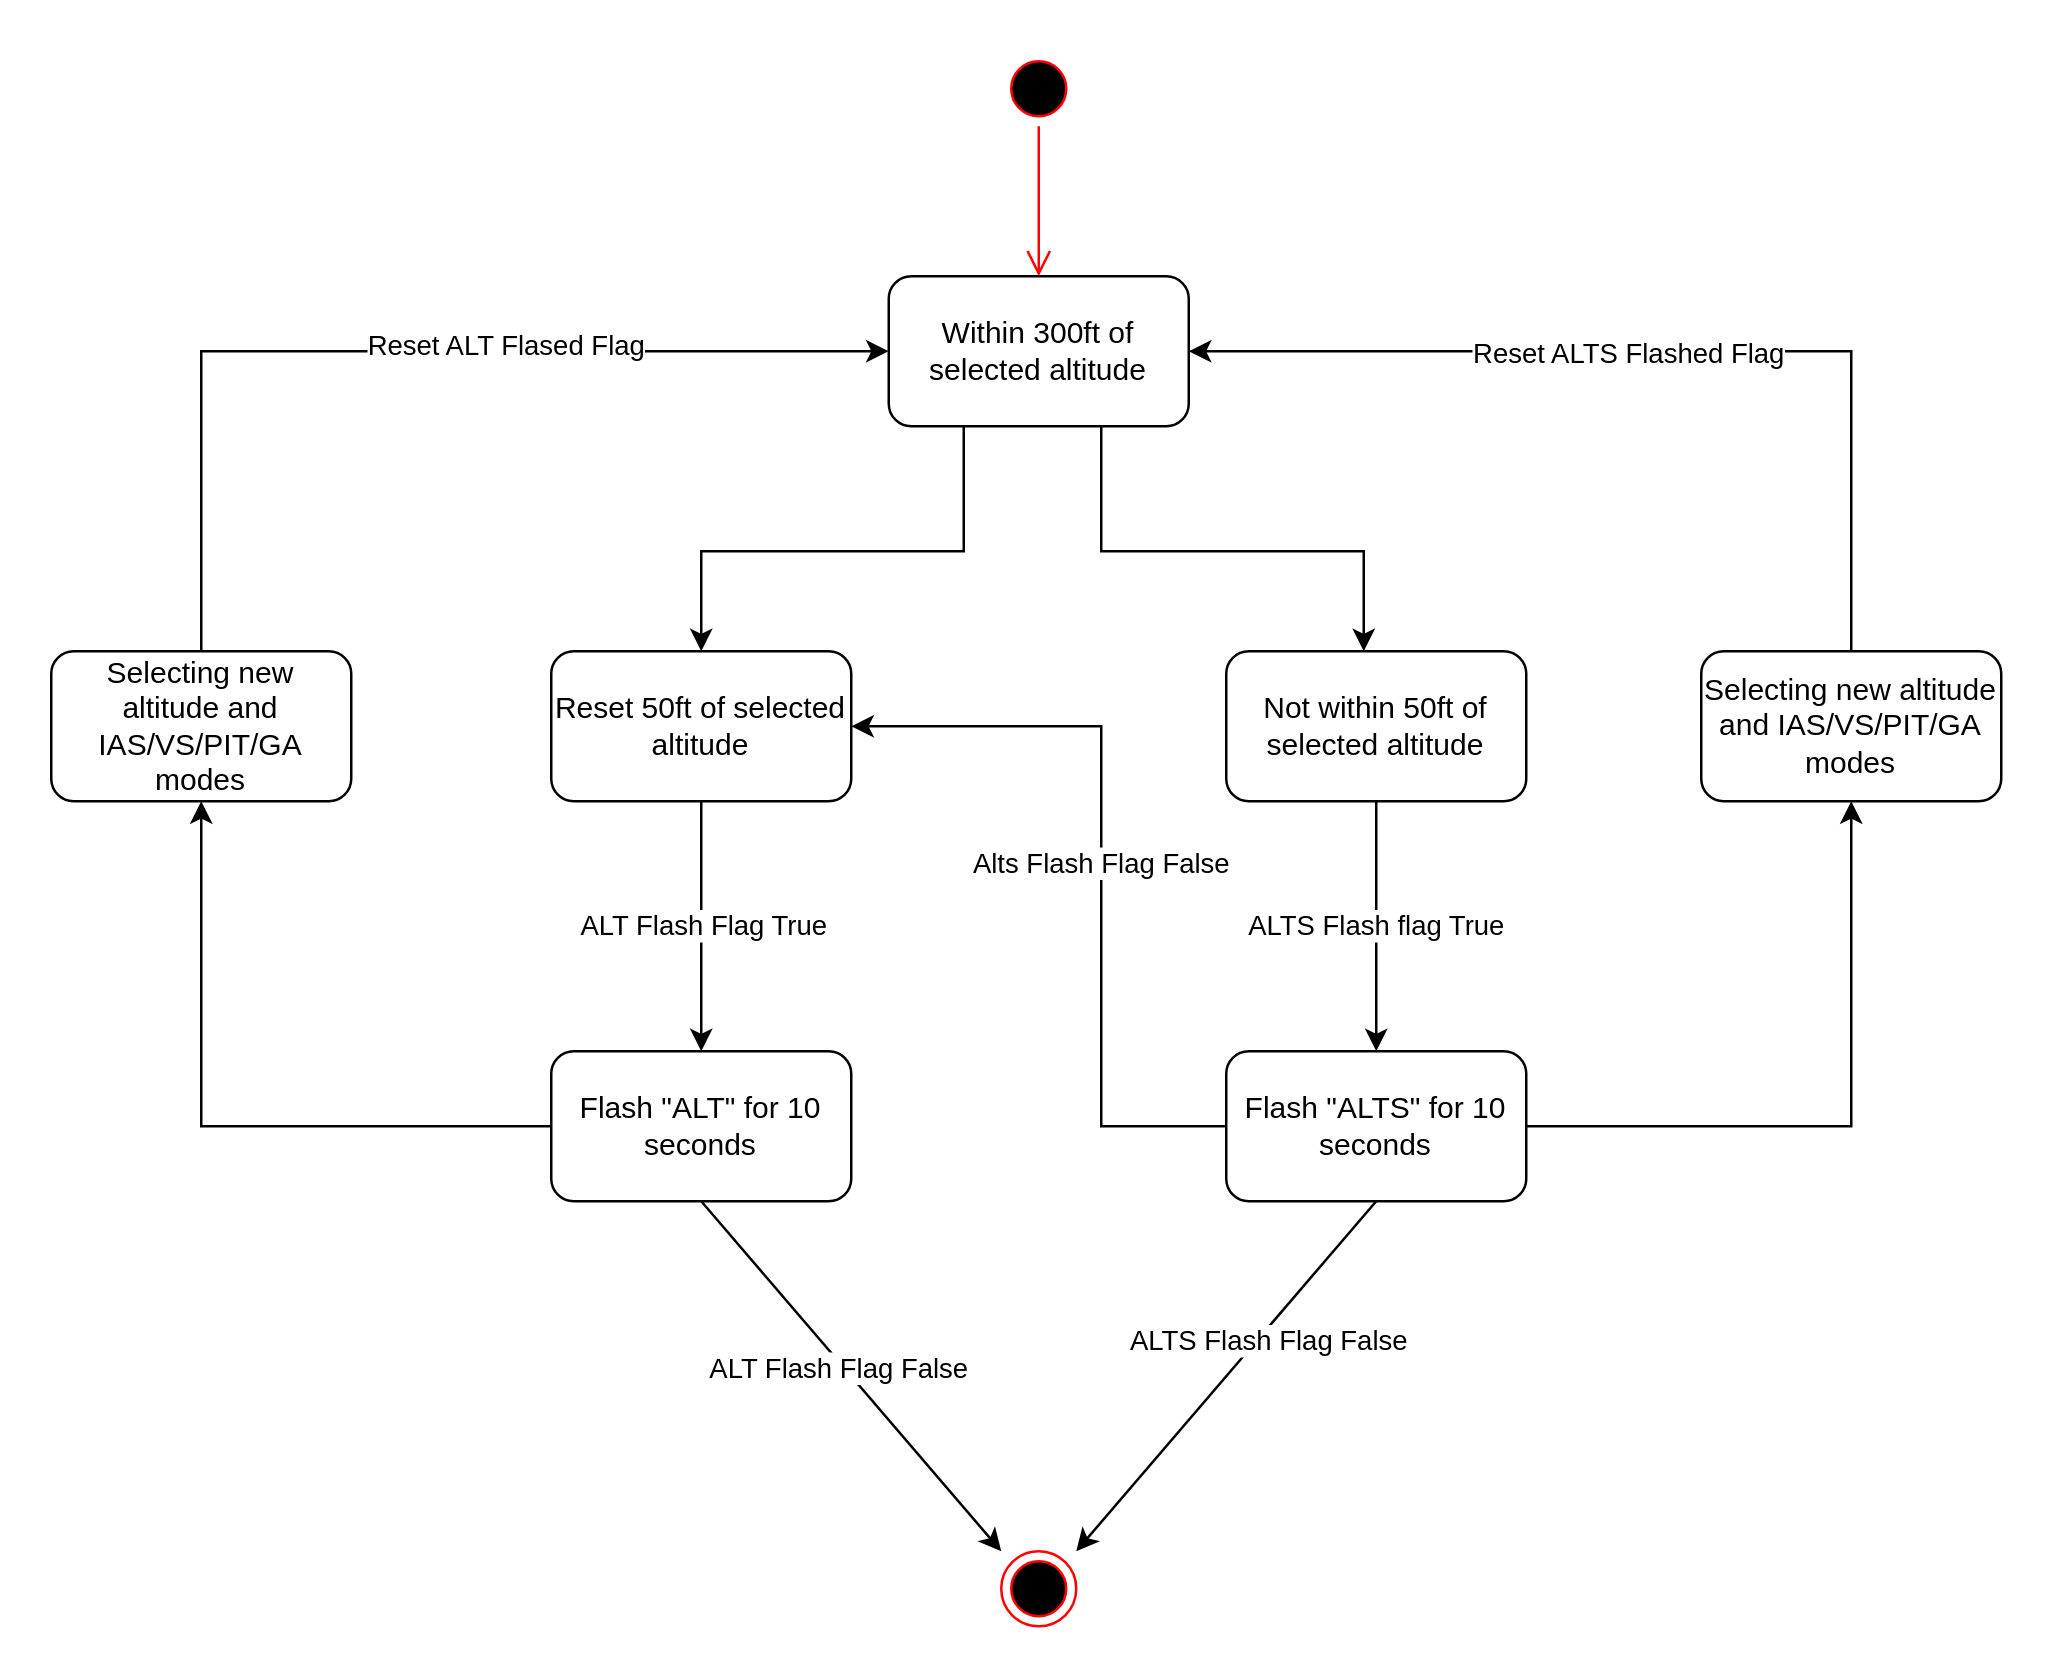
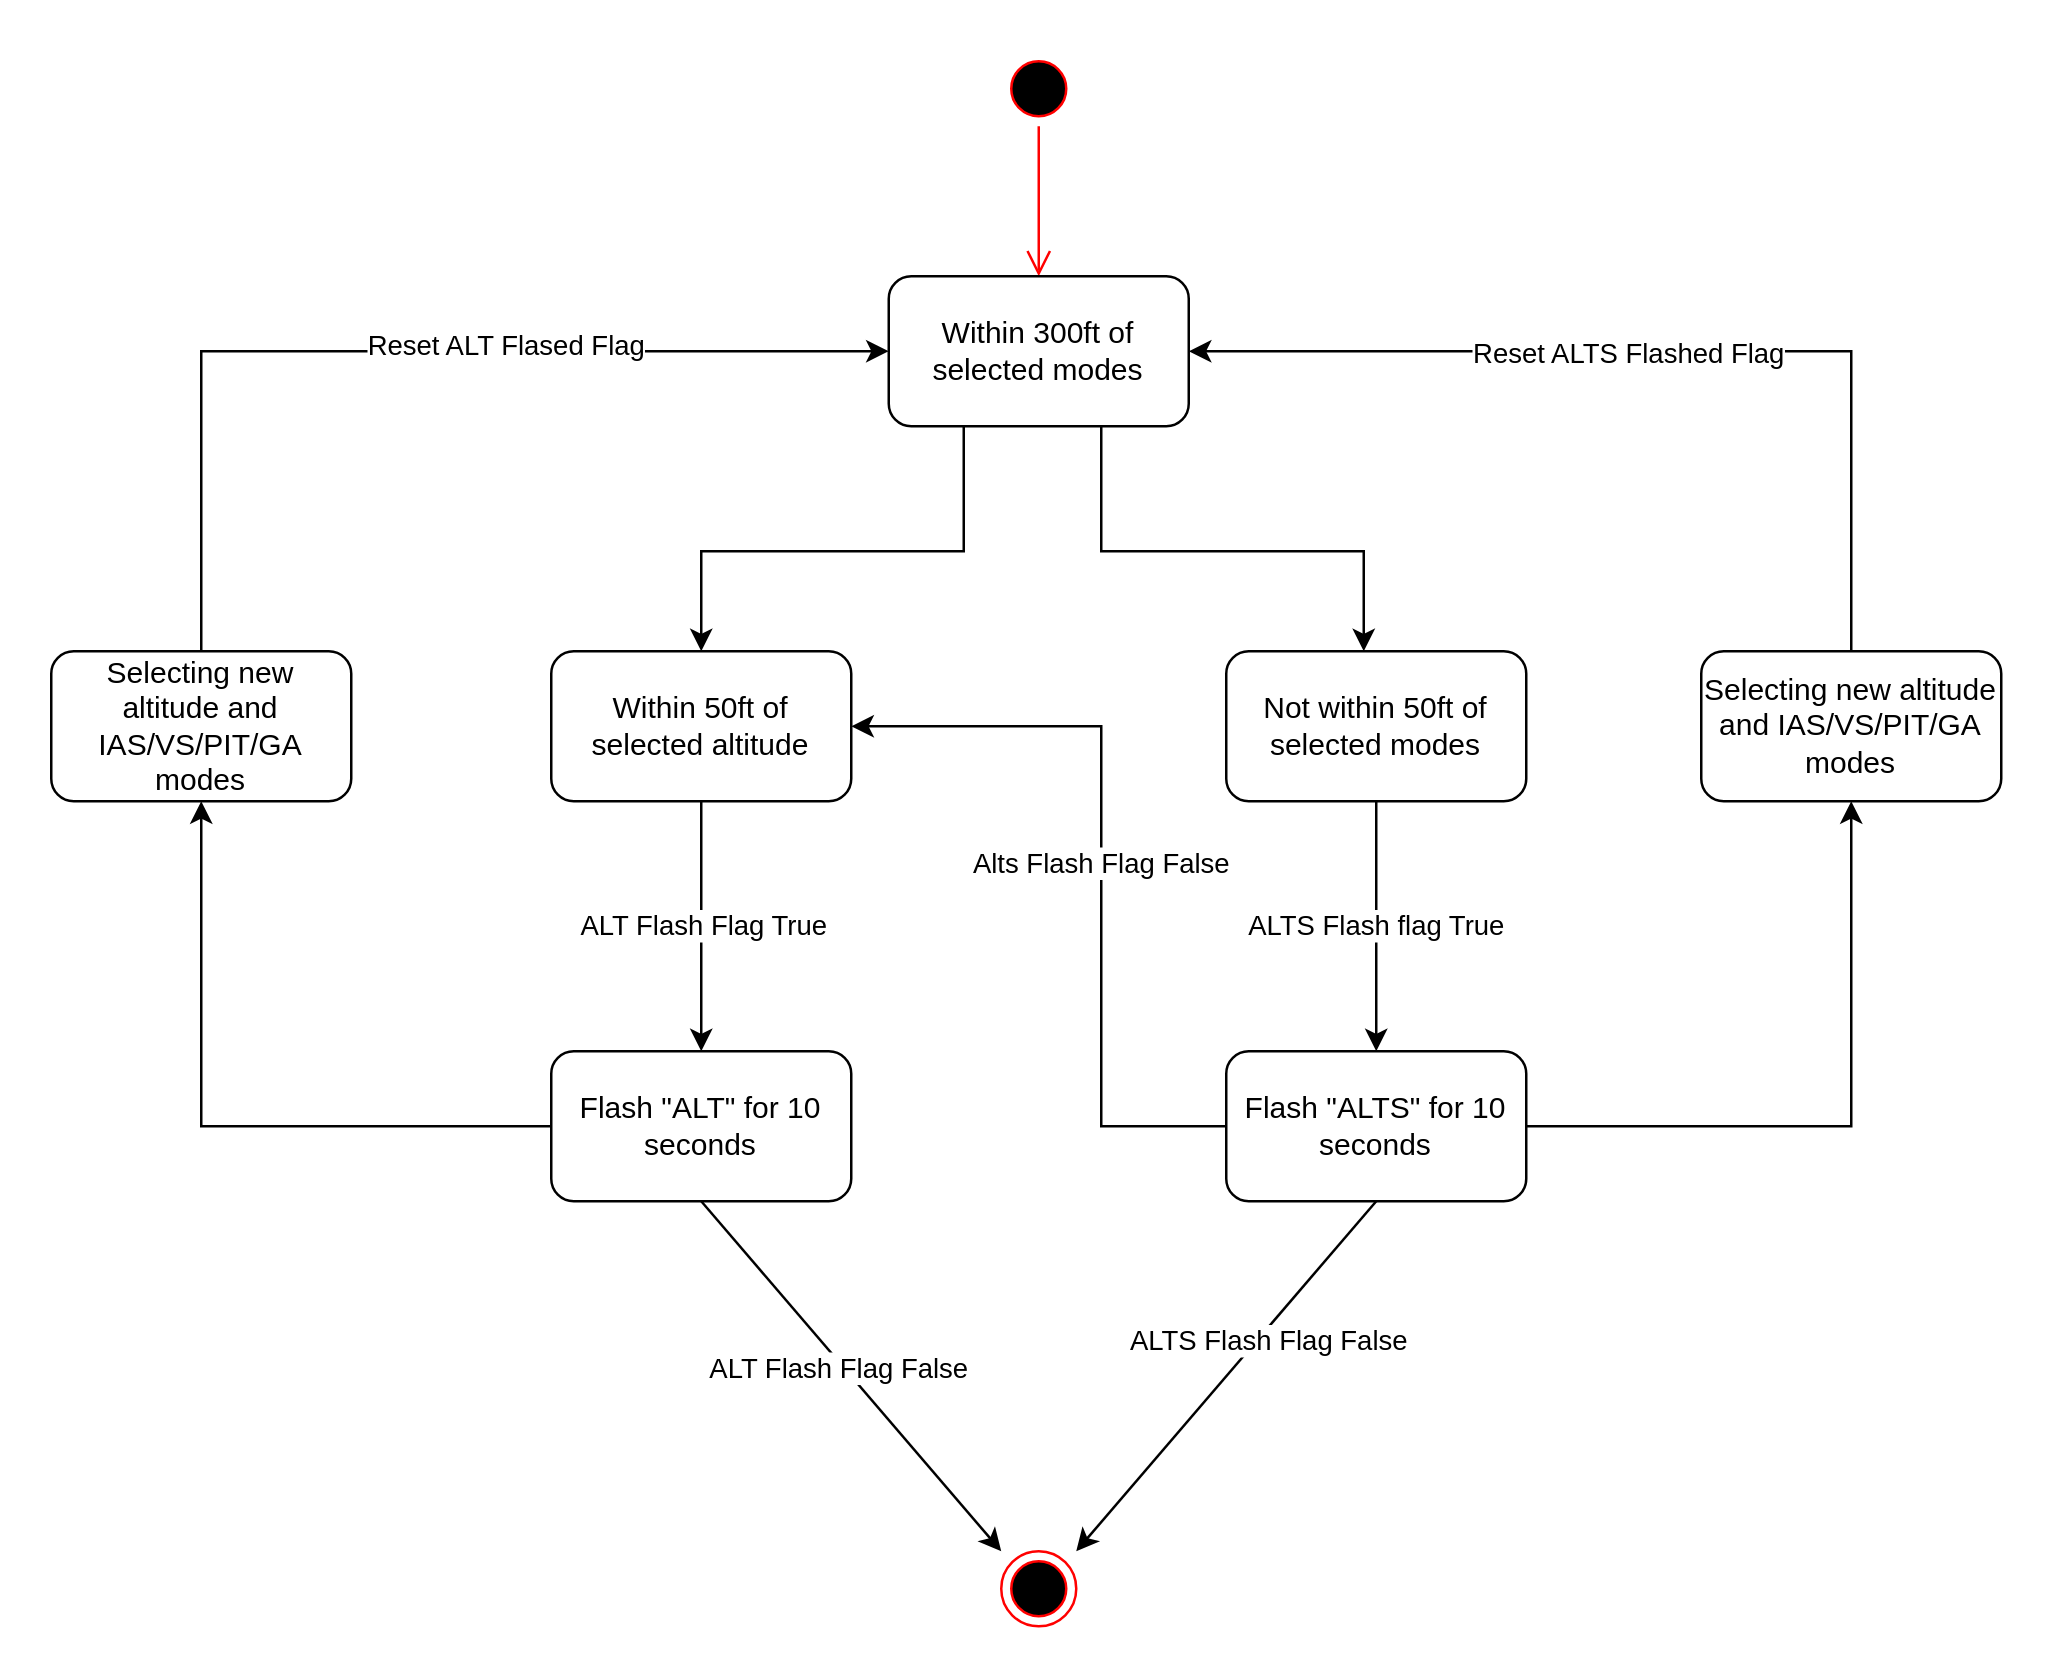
  <mxCell id="0" />
  <mxCell id="1" parent="0" />
  <mxCell id="2" value="" style="ellipse;html=1;shape=startState;fillColor=#000000;strokeColor=#ff0000;" vertex="1" parent="1"><mxGeometry x="400" y="20" width="30" height="30" as="geometry" /></mxCell>
  <mxCell id="3" value="" style="edgeStyle=orthogonalEdgeStyle;html=1;verticalAlign=bottom;endArrow=open;endSize=8;strokeColor=#ff0000;rounded=0;" edge="1" parent="1" source="2"><mxGeometry relative="1" as="geometry"><mxPoint x="415" y="110" as="targetPoint" /></mxGeometry></mxCell>
- <mxCell id="4" value="Within 300ft of selected altitude" style="rounded=1;whiteSpace=wrap;html=1;" vertex="1" parent="1"><mxGeometry x="355" y="110" width="120" height="60" as="geometry" /></mxCell>
+ <mxCell id="4" value="Within 300ft of selected modes" style="rounded=1;whiteSpace=wrap;html=1;" vertex="1" parent="1"><mxGeometry x="355" y="110" width="120" height="60" as="geometry" /></mxCell>
  <mxCell id="5" value="" style="endArrow=classic;html=1;rounded=0;exitX=0.25;exitY=1;exitDx=0;exitDy=0;" edge="1" parent="1" source="4"><mxGeometry width="50" height="50" relative="1" as="geometry"><mxPoint x="400" y="310" as="sourcePoint" /><mxPoint x="280" y="260" as="targetPoint" /><Array as="points"><mxPoint x="385" y="220" /><mxPoint x="280" y="220" /></Array></mxGeometry></mxCell>
- <mxCell id="6" value="Reset 50ft of selected altitude" style="rounded=1;whiteSpace=wrap;html=1;" vertex="1" parent="1"><mxGeometry x="220" y="260" width="120" height="60" as="geometry" /></mxCell>
+ <mxCell id="6" value="Within 50ft of selected altitude" style="rounded=1;whiteSpace=wrap;html=1;" vertex="1" parent="1"><mxGeometry x="220" y="260" width="120" height="60" as="geometry" /></mxCell>
  <mxCell id="7" value="" style="endArrow=classic;html=1;rounded=0;exitX=0.5;exitY=1;exitDx=0;exitDy=0;" edge="1" parent="1" source="6"><mxGeometry width="50" height="50" relative="1" as="geometry"><mxPoint x="400" y="410" as="sourcePoint" /><mxPoint x="280" y="420" as="targetPoint" /></mxGeometry></mxCell>
  <mxCell id="8" value="ALT Flash Flag True" style="edgeLabel;html=1;align=center;verticalAlign=middle;resizable=0;points=[];" connectable="0" vertex="1" parent="7"><mxGeometry x="-0.02" relative="1" as="geometry"><mxPoint as="offset" /></mxGeometry></mxCell>
- <mxCell id="9" value="Not within 50ft of selected altitude" style="rounded=1;whiteSpace=wrap;html=1;" vertex="1" parent="1"><mxGeometry x="490" y="260" width="120" height="60" as="geometry" /></mxCell>
+ <mxCell id="9" value="Not within 50ft of selected modes" style="rounded=1;whiteSpace=wrap;html=1;" vertex="1" parent="1"><mxGeometry x="490" y="260" width="120" height="60" as="geometry" /></mxCell>
  <mxCell id="10" value="" style="endArrow=classic;html=1;rounded=0;exitX=0.25;exitY=1;exitDx=0;exitDy=0;" edge="1" parent="1"><mxGeometry width="50" height="50" relative="1" as="geometry"><mxPoint x="440" y="170" as="sourcePoint" /><mxPoint x="545" y="260" as="targetPoint" /><Array as="points"><mxPoint x="440" y="220" /><mxPoint x="545" y="220" /></Array></mxGeometry></mxCell>
  <mxCell id="11" value="ALTS Flash flag True" style="endArrow=classic;html=1;rounded=0;entryX=0.5;entryY=0;entryDx=0;entryDy=0;exitX=0.5;exitY=1;exitDx=0;exitDy=0;" edge="1" parent="1" source="9" target="13"><mxGeometry width="50" height="50" relative="1" as="geometry"><mxPoint x="580" y="360" as="sourcePoint" /><mxPoint x="430" y="360" as="targetPoint" /></mxGeometry></mxCell>
  <mxCell id="12" value="Flash &quot;ALT&quot; for 10 seconds" style="rounded=1;whiteSpace=wrap;html=1;" vertex="1" parent="1"><mxGeometry x="220" y="420" width="120" height="60" as="geometry" /></mxCell>
  <mxCell id="13" value="Flash &quot;ALTS&quot; for 10 seconds" style="rounded=1;whiteSpace=wrap;html=1;" vertex="1" parent="1"><mxGeometry x="490" y="420" width="120" height="60" as="geometry" /></mxCell>
  <mxCell id="14" value="Alts Flash Flag False" style="endArrow=classic;html=1;rounded=0;exitX=0;exitY=0.5;exitDx=0;exitDy=0;entryX=1;entryY=0.5;entryDx=0;entryDy=0;" edge="1" parent="1" source="13" target="6"><mxGeometry width="50" height="50" relative="1" as="geometry"><mxPoint x="400" y="410" as="sourcePoint" /><mxPoint x="450" y="360" as="targetPoint" /><Array as="points"><mxPoint x="440" y="450" /><mxPoint x="440" y="290" /></Array></mxGeometry></mxCell>
  <mxCell id="15" value="" style="ellipse;html=1;shape=endState;fillColor=#000000;strokeColor=#ff0000;" vertex="1" parent="1"><mxGeometry x="400" y="620" width="30" height="30" as="geometry" /></mxCell>
  <mxCell id="16" value="" style="endArrow=classic;html=1;rounded=0;exitX=0.5;exitY=1;exitDx=0;exitDy=0;" edge="1" parent="1" source="12"><mxGeometry width="50" height="50" relative="1" as="geometry"><mxPoint x="400" y="410" as="sourcePoint" /><mxPoint x="400" y="620" as="targetPoint" /></mxGeometry></mxCell>
  <mxCell id="17" value="ALT Flash Flag False" style="edgeLabel;html=1;align=center;verticalAlign=middle;resizable=0;points=[];" connectable="0" vertex="1" parent="16"><mxGeometry x="-0.065" y="-2" relative="1" as="geometry"><mxPoint as="offset" /></mxGeometry></mxCell>
  <mxCell id="18" value="" style="endArrow=classic;html=1;rounded=0;exitX=0.5;exitY=1;exitDx=0;exitDy=0;" edge="1" parent="1" source="13"><mxGeometry width="50" height="50" relative="1" as="geometry"><mxPoint x="440" y="470" as="sourcePoint" /><mxPoint x="430" y="620" as="targetPoint" /></mxGeometry></mxCell>
  <mxCell id="19" value="ALTS Flash Flag False" style="edgeLabel;html=1;align=center;verticalAlign=middle;resizable=0;points=[];" connectable="0" vertex="1" parent="18"><mxGeometry x="-0.23" y="3" relative="1" as="geometry"><mxPoint as="offset" /></mxGeometry></mxCell>
  <mxCell id="20" value="" style="endArrow=classic;html=1;rounded=0;exitX=1;exitY=0.5;exitDx=0;exitDy=0;" edge="1" parent="1" source="13"><mxGeometry width="50" height="50" relative="1" as="geometry"><mxPoint x="470" y="400" as="sourcePoint" /><mxPoint x="740" y="320" as="targetPoint" /><Array as="points"><mxPoint x="740" y="450" /></Array></mxGeometry></mxCell>
  <mxCell id="21" value="Selecting new altitude and IAS/VS/PIT/GA modes" style="rounded=1;whiteSpace=wrap;html=1;" vertex="1" parent="1"><mxGeometry x="680" y="260" width="120" height="60" as="geometry" /></mxCell>
  <mxCell id="22" value="" style="endArrow=classic;html=1;rounded=0;entryX=1;entryY=0.5;entryDx=0;entryDy=0;" edge="1" parent="1" target="4"><mxGeometry width="50" height="50" relative="1" as="geometry"><mxPoint x="740" y="260" as="sourcePoint" /><mxPoint x="740" y="150" as="targetPoint" /><Array as="points"><mxPoint x="740" y="140" /></Array></mxGeometry></mxCell>
  <mxCell id="23" value="Reset ALTS Flashed Flag" style="edgeLabel;html=1;align=center;verticalAlign=middle;resizable=0;points=[];" connectable="0" vertex="1" parent="22"><mxGeometry x="0.048" relative="1" as="geometry"><mxPoint x="-8" as="offset" /></mxGeometry></mxCell>
  <mxCell id="24" value="Selecting new altitude&amp;nbsp;and IAS/VS/PIT/GA modes" style="rounded=1;whiteSpace=wrap;html=1;" vertex="1" parent="1"><mxGeometry x="20" y="260" width="120" height="60" as="geometry" /></mxCell>
  <mxCell id="25" value="" style="endArrow=classic;html=1;rounded=0;exitX=0;exitY=0.5;exitDx=0;exitDy=0;entryX=0.5;entryY=1;entryDx=0;entryDy=0;" edge="1" parent="1" source="12" target="24"><mxGeometry width="50" height="50" relative="1" as="geometry"><mxPoint x="50" y="450" as="sourcePoint" /><mxPoint x="80" y="450" as="targetPoint" /><Array as="points"><mxPoint x="80" y="450" /></Array></mxGeometry></mxCell>
  <mxCell id="26" value="" style="endArrow=classic;html=1;rounded=0;exitX=0.5;exitY=0;exitDx=0;exitDy=0;entryX=0;entryY=0.5;entryDx=0;entryDy=0;" edge="1" parent="1" source="24" target="4"><mxGeometry width="50" height="50" relative="1" as="geometry"><mxPoint x="400" y="270" as="sourcePoint" /><mxPoint x="80" y="130" as="targetPoint" /><Array as="points"><mxPoint x="80" y="140" /></Array></mxGeometry></mxCell>
  <mxCell id="27" value="Reset ALT Flased Flag" style="edgeLabel;html=1;align=center;verticalAlign=middle;resizable=0;points=[];" connectable="0" vertex="1" parent="26"><mxGeometry x="0.222" y="3" relative="1" as="geometry"><mxPoint as="offset" /></mxGeometry></mxCell>
